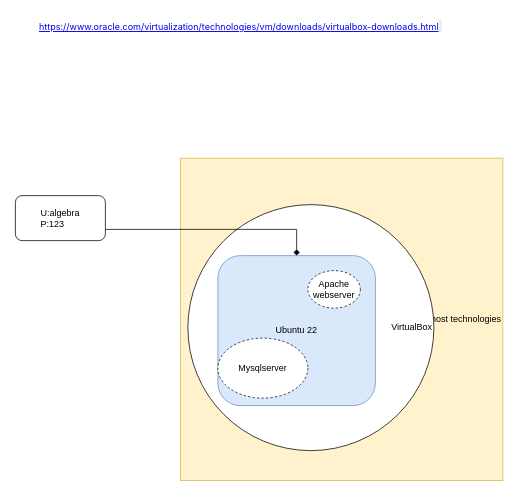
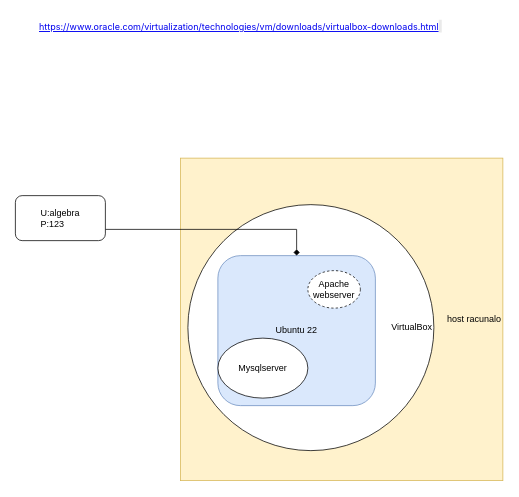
  <mxCell id="0" />
  <mxCell id="1" parent="0" />
- <mxCell id="2" value="host technologies" style="whiteSpace=wrap;html=1;aspect=fixed;align=right;fillColor=#fff2cc;strokeColor=#d6b656;" parent="1" vertex="1"><mxGeometry x="240" y="210" width="430" height="430" as="geometry" /></mxCell>
+ <mxCell id="2" value="host racunalo" style="whiteSpace=wrap;html=1;aspect=fixed;align=right;fillColor=#fff2cc;strokeColor=#d6b656;" parent="1" vertex="1"><mxGeometry x="240" y="210" width="430" height="430" as="geometry" /></mxCell>
  <mxCell id="3" value="VirtualBox" style="ellipse;whiteSpace=wrap;html=1;aspect=fixed;align=right;" parent="1" vertex="1"><mxGeometry x="250" y="272" width="328" height="328" as="geometry" /></mxCell>
  <mxCell id="4" value="Ubuntu 22" style="rounded=1;whiteSpace=wrap;html=1;fillColor=#dae8fc;strokeColor=#6c8ebf;" parent="1" vertex="1"><mxGeometry x="290" y="340" width="210" height="200" as="geometry" /></mxCell>
  <mxCell id="5" value="Apache webserver" style="ellipse;whiteSpace=wrap;html=1;dashed=1;" parent="1" vertex="1"><mxGeometry x="410" y="360" width="70" height="50" as="geometry" /></mxCell>
- <mxCell id="6" value="Mysqlserver" style="ellipse;whiteSpace=wrap;html=1;dashed=1;" parent="1" vertex="1"><mxGeometry x="290" y="450" width="120" height="80" as="geometry" /></mxCell>
+ <mxCell id="6" value="Mysqlserver" style="ellipse;whiteSpace=wrap;html=1;" parent="1" vertex="1"><mxGeometry x="290" y="450" width="120" height="80" as="geometry" /></mxCell>
  <mxCell id="7" value="&lt;span class=&quot;chatIndividualMessageContent--ZoTO-kllP1-hUR76ZCyod&quot; style=&quot;width: 100%; height: fit-content; font-size: 0.75rem; word-break: break-word; color: rgb(75, 75, 75); overflow-wrap: break-word; font-family: adobe-clean, &amp;quot;Source Sans Pro&amp;quot;, -apple-system, BlinkMacSystemFont, &amp;quot;Segoe UI&amp;quot;, Roboto, sans-serif; font-style: normal; font-variant-ligatures: normal; font-variant-caps: normal; font-weight: 400; letter-spacing: normal; orphans: 2; text-align: start; text-indent: 0px; text-transform: none; widows: 2; word-spacing: 0px; -webkit-text-stroke-width: 0px; text-decoration-thickness: initial; text-decoration-style: initial; text-decoration-color: initial;&quot;&gt;&lt;font color=&quot;#0000FF&quot;&gt;&lt;u&gt;&lt;a role=&quot;link&quot; tabindex=&quot;2488&quot; href=&quot;https://www.oracle.com/virtualization/technologies/vm/downloads/virtualbox-downloads.html&quot; target=&quot;_blank&quot; style=&quot;background-color: transparent;&quot;&gt;https://www.oracle.com/virtualization/technologies/vm/downloads/virtualbox-downloads.html&lt;/a&gt;&lt;/u&gt;&lt;/font&gt;&lt;/span&gt;&lt;span style=&quot;color: rgb(75, 75, 75); font-family: adobe-clean, &amp;quot;Source Sans Pro&amp;quot;, -apple-system, BlinkMacSystemFont, &amp;quot;Segoe UI&amp;quot;, Roboto, sans-serif; font-size: 14px; font-style: normal; font-variant-ligatures: normal; font-variant-caps: normal; font-weight: 400; letter-spacing: normal; orphans: 2; text-align: start; text-indent: 0px; text-transform: none; widows: 2; word-spacing: 0px; -webkit-text-stroke-width: 0px; background-color: rgb(234, 234, 234); text-decoration-thickness: initial; text-decoration-style: initial; text-decoration-color: initial; float: none; display: inline !important;&quot;&gt;&amp;nbsp;&lt;/span&gt;" style="text;whiteSpace=wrap;html=1;" parent="1" vertex="1"><mxGeometry x="50" y="20" width="560" height="40" as="geometry" /></mxCell>
  <mxCell id="8" style="edgeStyle=orthogonalEdgeStyle;rounded=0;orthogonalLoop=1;jettySize=auto;html=1;exitX=1;exitY=0.75;exitDx=0;exitDy=0;entryX=0.5;entryY=0;entryDx=0;entryDy=0;endArrow=diamond;" edge="1" parent="1" source="9" target="4"><mxGeometry relative="1" as="geometry" /></mxCell>
  <mxCell id="9" value="U:algebra&lt;br&gt;&lt;div style=&quot;text-align: left;&quot;&gt;&lt;span style=&quot;background-color: initial;&quot;&gt;P:123&lt;/span&gt;&lt;/div&gt;" style="rounded=1;whiteSpace=wrap;html=1;" vertex="1" parent="1"><mxGeometry x="20" y="260" width="120" height="60" as="geometry" /></mxCell>
